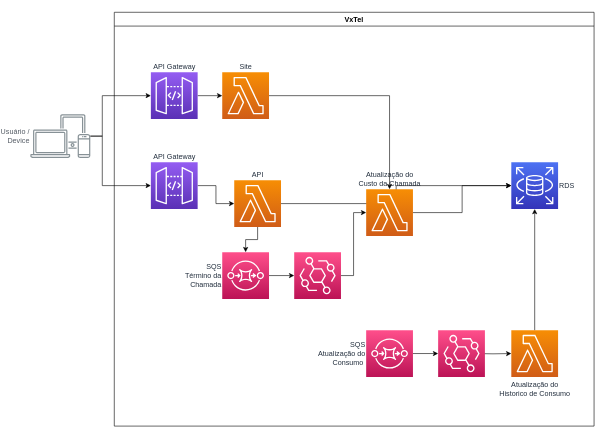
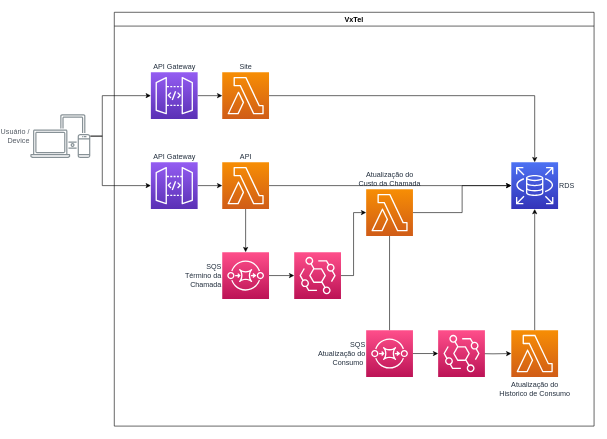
  <mxCell id="0" />
  <mxCell id="1" parent="0" />
  <mxCell id="2" style="edgeStyle=orthogonalEdgeStyle;rounded=0;orthogonalLoop=1;jettySize=auto;html=1;entryX=0;entryY=0.5;entryDx=0;entryDy=0;entryPerimeter=0;" parent="1" source="4" target="11" edge="1"><mxGeometry relative="1" as="geometry"><Array as="points"><mxPoint x="140" y="226" /><mxPoint x="140" y="309" /></Array></mxGeometry></mxCell>
  <mxCell id="3" style="edgeStyle=orthogonalEdgeStyle;rounded=0;orthogonalLoop=1;jettySize=auto;html=1;" parent="1" source="4" target="26" edge="1"><mxGeometry relative="1" as="geometry"><Array as="points"><mxPoint x="140" y="226" /><mxPoint x="140" y="159" /></Array></mxGeometry></mxCell>
  <mxCell id="4" value="Usuário /&lt;br&gt;Device" style="sketch=0;outlineConnect=0;gradientColor=none;fontColor=#545B64;strokeColor=none;fillColor=#879196;dashed=0;verticalLabelPosition=middle;verticalAlign=middle;align=right;html=1;fontSize=12;fontStyle=0;aspect=fixed;shape=mxgraph.aws4.illustration_devices;pointerEvents=1;labelPosition=left;" parent="1" vertex="1"><mxGeometry x="20" y="190" width="100" height="73" as="geometry" /></mxCell>
  <mxCell id="5" value="VxTel" style="swimlane;" parent="1" vertex="1"><mxGeometry x="160" y="20" width="800" height="690" as="geometry"><mxRectangle x="270" y="20" width="60" height="23" as="alternateBounds" /></mxGeometry></mxCell>
  <mxCell id="6" style="edgeStyle=orthogonalEdgeStyle;rounded=0;orthogonalLoop=1;jettySize=auto;html=1;entryX=0.5;entryY=0;entryDx=0;entryDy=0;entryPerimeter=0;" parent="5" source="8" target="16" edge="1"><mxGeometry relative="1" as="geometry" /></mxCell>
  <mxCell id="7" style="edgeStyle=orthogonalEdgeStyle;rounded=0;orthogonalLoop=1;jettySize=auto;html=1;entryX=0;entryY=0.5;entryDx=0;entryDy=0;entryPerimeter=0;" parent="5" source="8" target="9" edge="1"><mxGeometry relative="1" as="geometry" /></mxCell>
- <mxCell id="8" value="API" style="sketch=0;points=[[0,0,0],[0.25,0,0],[0.5,0,0],[0.75,0,0],[1,0,0],[0,1,0],[0.25,1,0],[0.5,1,0],[0.75,1,0],[1,1,0],[0,0.25,0],[0,0.5,0],[0,0.75,0],[1,0.25,0],[1,0.5,0],[1,0.75,0]];outlineConnect=0;fontColor=#232F3E;gradientColor=#F78E04;gradientDirection=north;fillColor=#D05C17;strokeColor=#ffffff;dashed=0;verticalLabelPosition=top;verticalAlign=bottom;align=center;html=1;fontSize=12;fontStyle=0;aspect=fixed;shape=mxgraph.aws4.resourceIcon;resIcon=mxgraph.aws4.lambda;labelPosition=center;" parent="5" vertex="1"><mxGeometry x="200" y="280" width="78" height="78" as="geometry" /></mxCell>
+ <mxCell id="8" value="API" style="sketch=0;points=[[0,0,0],[0.25,0,0],[0.5,0,0],[0.75,0,0],[1,0,0],[0,1,0],[0.25,1,0],[0.5,1,0],[0.75,1,0],[1,1,0],[0,0.25,0],[0,0.5,0],[0,0.75,0],[1,0.25,0],[1,0.5,0],[1,0.75,0]];outlineConnect=0;fontColor=#232F3E;gradientColor=#F78E04;gradientDirection=north;fillColor=#D05C17;strokeColor=#ffffff;dashed=0;verticalLabelPosition=top;verticalAlign=bottom;align=center;html=1;fontSize=12;fontStyle=0;aspect=fixed;shape=mxgraph.aws4.resourceIcon;resIcon=mxgraph.aws4.lambda;labelPosition=center;" parent="5" vertex="1"><mxGeometry x="180" y="250" width="78" height="78" as="geometry" /></mxCell>
  <mxCell id="9" value="RDS" style="sketch=0;points=[[0,0,0],[0.25,0,0],[0.5,0,0],[0.75,0,0],[1,0,0],[0,1,0],[0.25,1,0],[0.5,1,0],[0.75,1,0],[1,1,0],[0,0.25,0],[0,0.5,0],[0,0.75,0],[1,0.25,0],[1,0.5,0],[1,0.75,0]];outlineConnect=0;fontColor=#232F3E;gradientColor=#4D72F3;gradientDirection=north;fillColor=#3334B9;strokeColor=#ffffff;dashed=0;verticalLabelPosition=middle;verticalAlign=middle;align=left;html=1;fontSize=12;fontStyle=0;aspect=fixed;shape=mxgraph.aws4.resourceIcon;resIcon=mxgraph.aws4.rds;labelPosition=right;" parent="5" vertex="1"><mxGeometry x="662" y="250" width="78" height="78" as="geometry" /></mxCell>
  <mxCell id="10" style="edgeStyle=orthogonalEdgeStyle;rounded=0;orthogonalLoop=1;jettySize=auto;html=1;entryX=0;entryY=0.5;entryDx=0;entryDy=0;entryPerimeter=0;" parent="5" source="11" target="8" edge="1"><mxGeometry relative="1" as="geometry" /></mxCell>
  <mxCell id="11" value="API Gateway" style="sketch=0;points=[[0,0,0],[0.25,0,0],[0.5,0,0],[0.75,0,0],[1,0,0],[0,1,0],[0.25,1,0],[0.5,1,0],[0.75,1,0],[1,1,0],[0,0.25,0],[0,0.5,0],[0,0.75,0],[1,0.25,0],[1,0.5,0],[1,0.75,0]];outlineConnect=0;fontColor=#232F3E;gradientColor=#945DF2;gradientDirection=north;fillColor=#5A30B5;strokeColor=#ffffff;dashed=0;verticalLabelPosition=top;verticalAlign=bottom;align=center;html=1;fontSize=12;fontStyle=0;aspect=fixed;shape=mxgraph.aws4.resourceIcon;resIcon=mxgraph.aws4.api_gateway;labelPosition=center;" parent="5" vertex="1"><mxGeometry x="61" y="250" width="78" height="78" as="geometry" /></mxCell>
  <mxCell id="12" style="edgeStyle=orthogonalEdgeStyle;rounded=0;orthogonalLoop=1;jettySize=auto;html=1;" parent="5" source="13" target="9" edge="1"><mxGeometry relative="1" as="geometry" /></mxCell>
  <mxCell id="13" value="Atualização do &lt;br&gt;Custo da Chamada" style="sketch=0;points=[[0,0,0],[0.25,0,0],[0.5,0,0],[0.75,0,0],[1,0,0],[0,1,0],[0.25,1,0],[0.5,1,0],[0.75,1,0],[1,1,0],[0,0.25,0],[0,0.5,0],[0,0.75,0],[1,0.25,0],[1,0.5,0],[1,0.75,0]];outlineConnect=0;fontColor=#232F3E;gradientColor=#F78E04;gradientDirection=north;fillColor=#D05C17;strokeColor=#ffffff;dashed=0;verticalLabelPosition=top;verticalAlign=bottom;align=center;html=1;fontSize=12;fontStyle=0;aspect=fixed;shape=mxgraph.aws4.resourceIcon;resIcon=mxgraph.aws4.lambda;labelPosition=center;" parent="5" vertex="1"><mxGeometry x="420" y="295" width="78" height="78" as="geometry" /></mxCell>
  <mxCell id="14" style="edgeStyle=orthogonalEdgeStyle;rounded=0;orthogonalLoop=1;jettySize=auto;html=1;entryX=0;entryY=0.5;entryDx=0;entryDy=0;entryPerimeter=0;" parent="5" source="16" target="18" edge="1"><mxGeometry relative="1" as="geometry" /></mxCell>
  <mxCell id="15" style="edgeStyle=orthogonalEdgeStyle;rounded=0;orthogonalLoop=1;jettySize=auto;html=1;entryX=0;entryY=0.5;entryDx=0;entryDy=0;entryPerimeter=0;exitX=1;exitY=0.5;exitDx=0;exitDy=0;exitPerimeter=0;startArrow=none;" parent="5" source="23" target="21" edge="1"><mxGeometry relative="1" as="geometry" /></mxCell>
  <mxCell id="16" value="SQS &lt;br&gt;Término da &lt;br&gt;Chamada" style="sketch=0;points=[[0,0,0],[0.25,0,0],[0.5,0,0],[0.75,0,0],[1,0,0],[0,1,0],[0.25,1,0],[0.5,1,0],[0.75,1,0],[1,1,0],[0,0.25,0],[0,0.5,0],[0,0.75,0],[1,0.25,0],[1,0.5,0],[1,0.75,0]];outlineConnect=0;fontColor=#232F3E;gradientColor=#FF4F8B;gradientDirection=north;fillColor=#BC1356;strokeColor=#ffffff;dashed=0;verticalLabelPosition=middle;verticalAlign=middle;align=right;html=1;fontSize=12;fontStyle=0;aspect=fixed;shape=mxgraph.aws4.resourceIcon;resIcon=mxgraph.aws4.sqs;labelPosition=left;" parent="5" vertex="1"><mxGeometry x="180" y="400" width="78" height="78" as="geometry" /></mxCell>
  <mxCell id="17" style="edgeStyle=orthogonalEdgeStyle;rounded=0;orthogonalLoop=1;jettySize=auto;html=1;entryX=0;entryY=0.5;entryDx=0;entryDy=0;entryPerimeter=0;" parent="5" source="18" target="13" edge="1"><mxGeometry relative="1" as="geometry" /></mxCell>
  <mxCell id="18" value="" style="sketch=0;points=[[0,0,0],[0.25,0,0],[0.5,0,0],[0.75,0,0],[1,0,0],[0,1,0],[0.25,1,0],[0.5,1,0],[0.75,1,0],[1,1,0],[0,0.25,0],[0,0.5,0],[0,0.75,0],[1,0.25,0],[1,0.5,0],[1,0.75,0]];outlineConnect=0;fontColor=#232F3E;gradientColor=#FF4F8B;gradientDirection=north;fillColor=#BC1356;strokeColor=#ffffff;dashed=0;verticalLabelPosition=bottom;verticalAlign=top;align=center;html=1;fontSize=12;fontStyle=0;aspect=fixed;shape=mxgraph.aws4.resourceIcon;resIcon=mxgraph.aws4.eventbridge;" parent="5" vertex="1"><mxGeometry x="300" y="400" width="78" height="78" as="geometry" /></mxCell>
  <mxCell id="19" value="Atualização do &lt;br&gt;Historico de Consumo" style="sketch=0;points=[[0,0,0],[0.25,0,0],[0.5,0,0],[0.75,0,0],[1,0,0],[0,1,0],[0.25,1,0],[0.5,1,0],[0.75,1,0],[1,1,0],[0,0.25,0],[0,0.5,0],[0,0.75,0],[1,0.25,0],[1,0.5,0],[1,0.75,0]];outlineConnect=0;fontColor=#232F3E;gradientColor=#F78E04;gradientDirection=north;fillColor=#D05C17;strokeColor=#ffffff;dashed=0;verticalLabelPosition=bottom;verticalAlign=top;align=center;html=1;fontSize=12;fontStyle=0;aspect=fixed;shape=mxgraph.aws4.resourceIcon;resIcon=mxgraph.aws4.lambda;" parent="5" vertex="1"><mxGeometry x="662" y="530" width="78" height="78" as="geometry" /></mxCell>
  <mxCell id="20" style="edgeStyle=orthogonalEdgeStyle;rounded=0;orthogonalLoop=1;jettySize=auto;html=1;entryX=0;entryY=0.5;entryDx=0;entryDy=0;entryPerimeter=0;" parent="5" target="19" edge="1"><mxGeometry relative="1" as="geometry"><mxPoint x="600" y="569" as="sourcePoint" /></mxGeometry></mxCell>
  <mxCell id="21" value="" style="sketch=0;points=[[0,0,0],[0.25,0,0],[0.5,0,0],[0.75,0,0],[1,0,0],[0,1,0],[0.25,1,0],[0.5,1,0],[0.75,1,0],[1,1,0],[0,0.25,0],[0,0.5,0],[0,0.75,0],[1,0.25,0],[1,0.5,0],[1,0.75,0]];outlineConnect=0;fontColor=#232F3E;gradientColor=#FF4F8B;gradientDirection=north;fillColor=#BC1356;strokeColor=#ffffff;dashed=0;verticalLabelPosition=bottom;verticalAlign=top;align=center;html=1;fontSize=12;fontStyle=0;aspect=fixed;shape=mxgraph.aws4.resourceIcon;resIcon=mxgraph.aws4.eventbridge;" parent="5" vertex="1"><mxGeometry x="540" y="530" width="78" height="78" as="geometry" /></mxCell>
  <mxCell id="22" style="edgeStyle=orthogonalEdgeStyle;rounded=0;orthogonalLoop=1;jettySize=auto;html=1;" parent="5" source="19" target="9" edge="1"><mxGeometry relative="1" as="geometry"><mxPoint x="512" y="330" as="targetPoint" /></mxGeometry></mxCell>
  <mxCell id="23" value="SQS &lt;br&gt;Atualização do &lt;br&gt;Consumo&amp;nbsp;" style="sketch=0;points=[[0,0,0],[0.25,0,0],[0.5,0,0],[0.75,0,0],[1,0,0],[0,1,0],[0.25,1,0],[0.5,1,0],[0.75,1,0],[1,1,0],[0,0.25,0],[0,0.5,0],[0,0.75,0],[1,0.25,0],[1,0.5,0],[1,0.75,0]];outlineConnect=0;fontColor=#232F3E;gradientColor=#FF4F8B;gradientDirection=north;fillColor=#BC1356;strokeColor=#ffffff;dashed=0;verticalLabelPosition=middle;verticalAlign=middle;align=right;html=1;fontSize=12;fontStyle=0;aspect=fixed;shape=mxgraph.aws4.resourceIcon;resIcon=mxgraph.aws4.sqs;labelPosition=left;" parent="5" vertex="1"><mxGeometry x="420" y="530" width="78" height="78" as="geometry" /></mxCell>
+ <mxCell id="24" value="" style="edgeStyle=orthogonalEdgeStyle;rounded=0;orthogonalLoop=1;jettySize=auto;html=1;entryX=0.5;entryY=0;entryDx=0;entryDy=0;entryPerimeter=0;exitX=0.5;exitY=1;exitDx=0;exitDy=0;exitPerimeter=0;endArrow=none;" parent="5" source="13" target="23" edge="1"><mxGeometry relative="1" as="geometry"><mxPoint x="309" y="488" as="sourcePoint" /><mxPoint x="740" y="579" as="targetPoint" /></mxGeometry></mxCell>
  <mxCell id="25" style="edgeStyle=orthogonalEdgeStyle;rounded=0;orthogonalLoop=1;jettySize=auto;html=1;entryX=0;entryY=0.5;entryDx=0;entryDy=0;entryPerimeter=0;" parent="5" source="26" target="28" edge="1"><mxGeometry relative="1" as="geometry" /></mxCell>
  <mxCell id="26" value="API Gateway" style="sketch=0;points=[[0,0,0],[0.25,0,0],[0.5,0,0],[0.75,0,0],[1,0,0],[0,1,0],[0.25,1,0],[0.5,1,0],[0.75,1,0],[1,1,0],[0,0.25,0],[0,0.5,0],[0,0.75,0],[1,0.25,0],[1,0.5,0],[1,0.75,0]];outlineConnect=0;fontColor=#232F3E;gradientColor=#945DF2;gradientDirection=north;fillColor=#5A30B5;strokeColor=#ffffff;dashed=0;verticalLabelPosition=top;verticalAlign=bottom;align=center;html=1;fontSize=12;fontStyle=0;aspect=fixed;shape=mxgraph.aws4.resourceIcon;resIcon=mxgraph.aws4.api_gateway;labelPosition=center;" parent="5" vertex="1"><mxGeometry x="61" y="100" width="78" height="78" as="geometry" /></mxCell>
- <mxCell id="27" style="edgeStyle=orthogonalEdgeStyle;rounded=0;orthogonalLoop=1;jettySize=auto;html=1;" parent="5" source="28" target="13" edge="1"><mxGeometry relative="1" as="geometry" /></mxCell>
+ <mxCell id="27" style="edgeStyle=orthogonalEdgeStyle;rounded=0;orthogonalLoop=1;jettySize=auto;html=1;entryX=0.5;entryY=0;entryDx=0;entryDy=0;entryPerimeter=0;" parent="5" source="28" target="9" edge="1"><mxGeometry relative="1" as="geometry" /></mxCell>
  <mxCell id="28" value="Site" style="sketch=0;points=[[0,0,0],[0.25,0,0],[0.5,0,0],[0.75,0,0],[1,0,0],[0,1,0],[0.25,1,0],[0.5,1,0],[0.75,1,0],[1,1,0],[0,0.25,0],[0,0.5,0],[0,0.75,0],[1,0.25,0],[1,0.5,0],[1,0.75,0]];outlineConnect=0;fontColor=#232F3E;gradientColor=#F78E04;gradientDirection=north;fillColor=#D05C17;strokeColor=#ffffff;dashed=0;verticalLabelPosition=top;verticalAlign=bottom;align=center;html=1;fontSize=12;fontStyle=0;aspect=fixed;shape=mxgraph.aws4.resourceIcon;resIcon=mxgraph.aws4.lambda;labelPosition=center;" parent="5" vertex="1"><mxGeometry x="180" y="100" width="78" height="78" as="geometry" /></mxCell>
